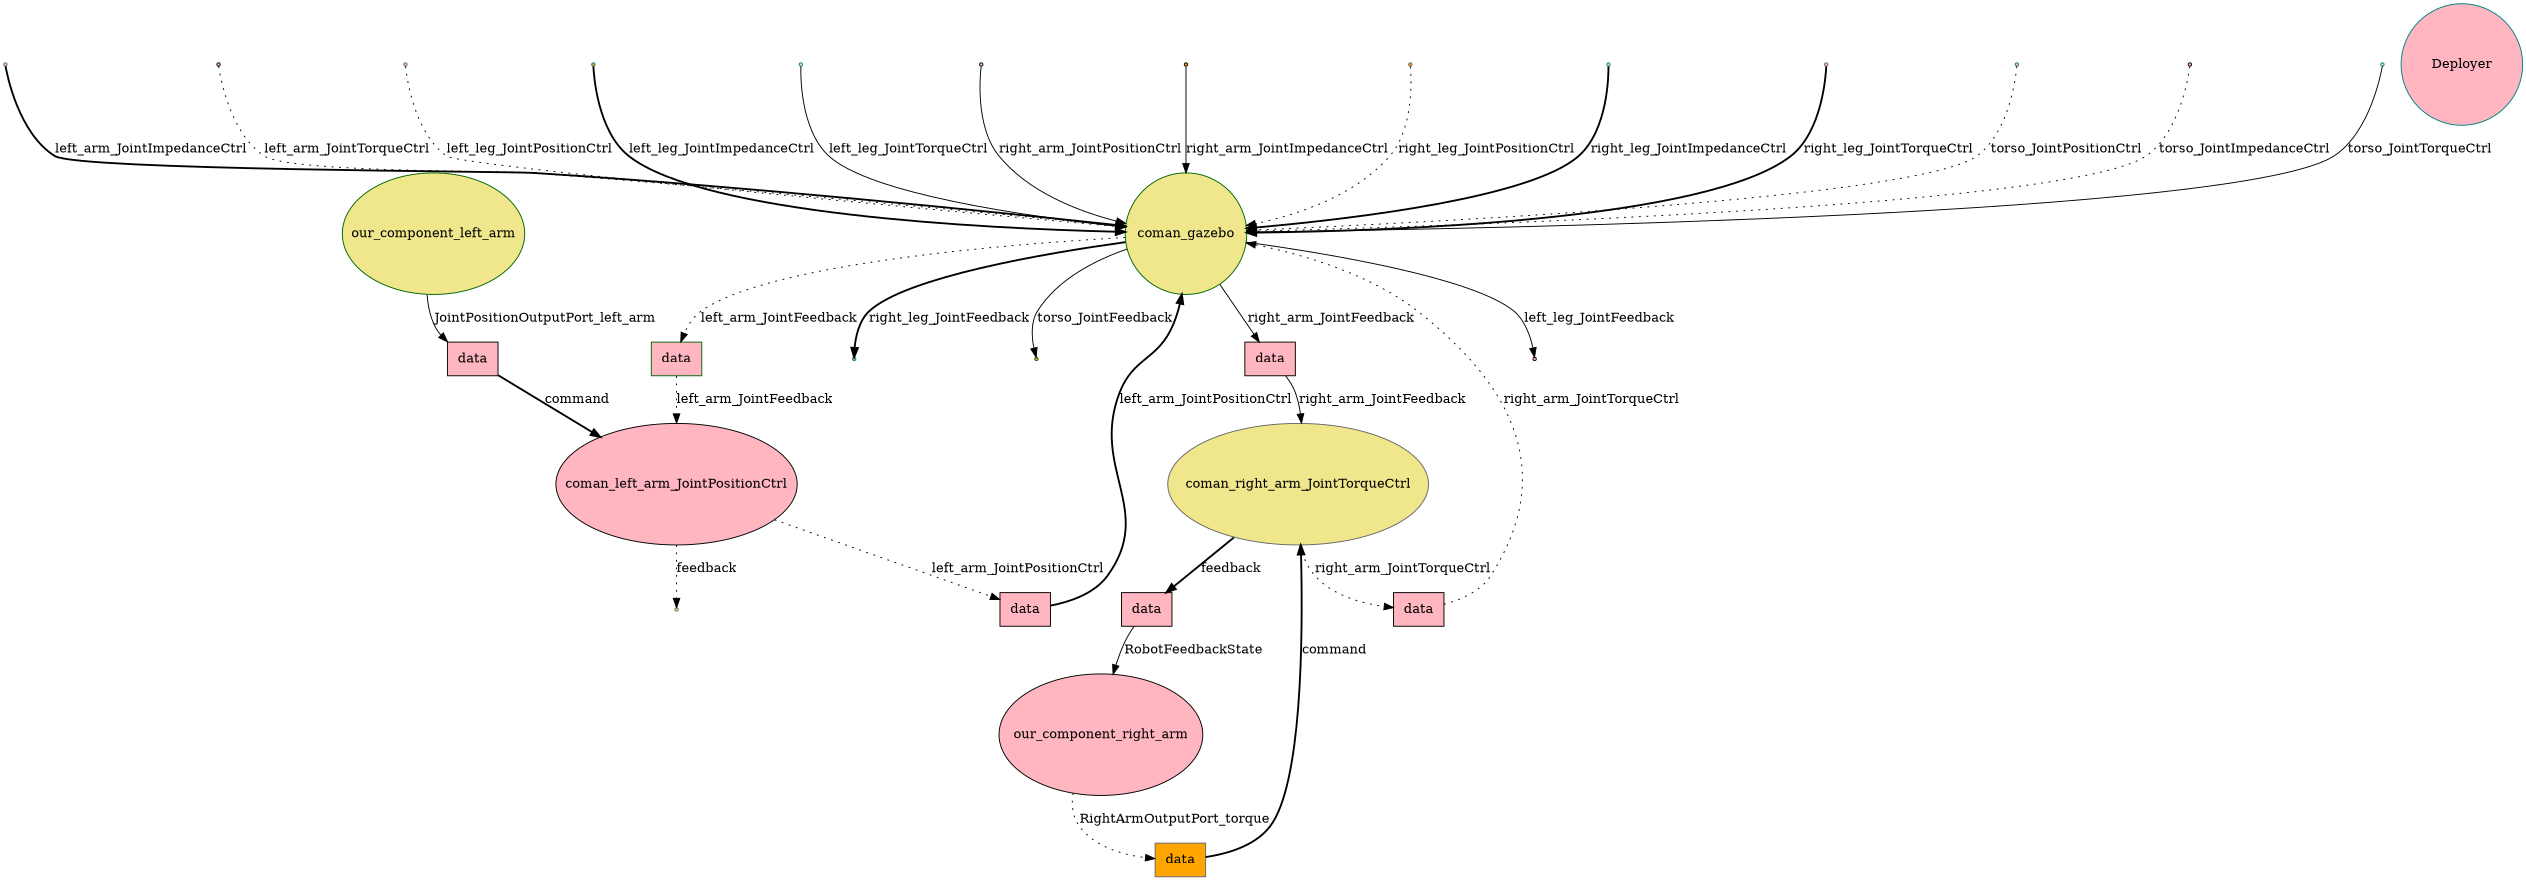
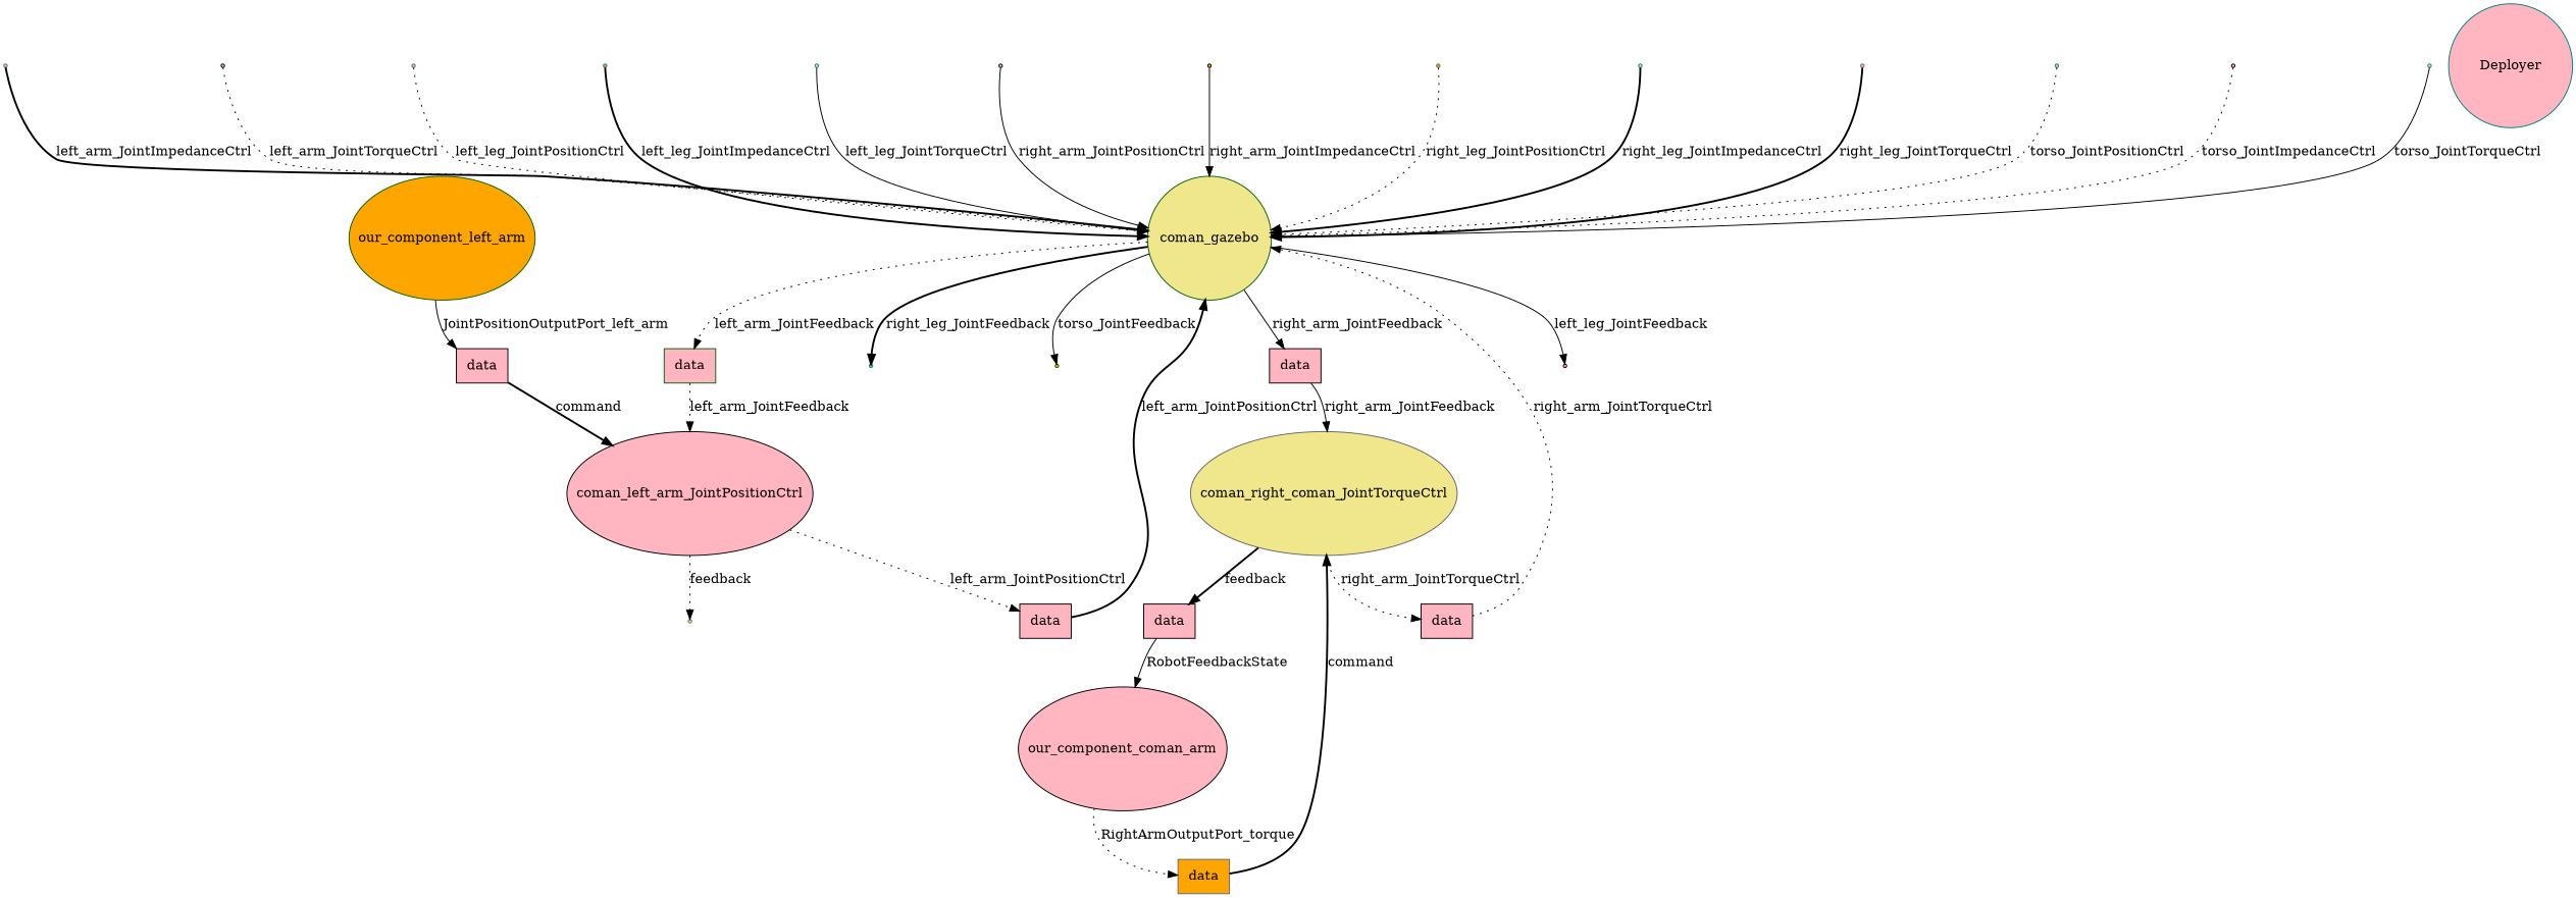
  digraph {
    rankdir=TB
    node [color=black fillcolor=lightpink style=filled shape=point]
    edge [style=dotted]
    coman_gazebo [color=darkgreen fillcolor=khaki height=1.8 width=1.8 shape=""]
    left_leg_JointFeedback
    right_leg_JointFeedback [color=teal]
    torso_JointFeedback [color=darkgreen fillcolor=orange]
    n5 [color=darkgreen label=data shape=box]
    n6 [label=data shape=box]
    coman_left_arm_JointPositionCtrl [height=1.8 width=1.8 shape=""]
-   coman_right_arm_JointTorqueCtrl [color=gray40 fillcolor=khaki height=1.8 width=1.8 shape=""]
+   coman_right_arm_JointTorqueCtrl [color=gray40 fillcolor=khaki height=1.8 width=1.8 label=coman_right_coman_JointTorqueCtrl shape=""]
    n9 [label=data shape=box]
    feedback [color=gray40 fillcolor=khaki]
    left_arm_JointImpedanceCtrl [color=gray40]
    left_arm_JointTorqueCtrl
    left_leg_JointPositionCtrl [color=gray40]
    left_leg_JointImpedanceCtrl [color=teal fillcolor=orange]
    left_leg_JointTorqueCtrl [color=teal fillcolor=khaki]
    right_arm_JointPositionCtrl
    right_arm_JointImpedanceCtrl [fillcolor=orange]
    n18 [label=data shape=box]
    n19 [label=data shape=box]
-   our_component_right_arm [height=1.8 width=1.8 shape=""]
+   our_component_right_arm [height=1.8 width=1.8 label=our_component_coman_arm shape=""]
    right_leg_JointPositionCtrl [color=gray40 fillcolor=orange]
    right_leg_JointImpedanceCtrl [color=teal fillcolor=khaki]
    right_leg_JointTorqueCtrl [color=gray40]
    torso_JointPositionCtrl [color=teal]
    torso_JointImpedanceCtrl
    torso_JointTorqueCtrl [color=teal fillcolor=khaki]
    n27 [label=data shape=box]
-   our_component_left_arm [color=darkgreen fillcolor=khaki height=1.8 width=1.8 shape=""]
+   our_component_left_arm [color=darkgreen fillcolor=orange height=1.8 width=1.8 shape=""]
    n29 [color=gray40 fillcolor=orange label=data shape=box]
    Deployer [color=teal height=1.8 width=1.8 shape=""]
    coman_gazebo -> left_leg_JointFeedback [label=left_leg_JointFeedback style=solid]
    coman_gazebo -> right_leg_JointFeedback [label=right_leg_JointFeedback style=bold]
    coman_gazebo -> torso_JointFeedback [label=torso_JointFeedback style=solid]
    coman_gazebo -> n5 [label=left_arm_JointFeedback]
    coman_gazebo -> n6 [label=right_arm_JointFeedback style=solid]
    n5 -> coman_left_arm_JointPositionCtrl [label=left_arm_JointFeedback]
    n6 -> coman_right_arm_JointTorqueCtrl [label=right_arm_JointFeedback style=solid]
    coman_left_arm_JointPositionCtrl -> n9 [label=left_arm_JointPositionCtrl]
    coman_left_arm_JointPositionCtrl -> feedback [label=feedback]
    coman_right_arm_JointTorqueCtrl -> n18 [label=right_arm_JointTorqueCtrl]
    coman_right_arm_JointTorqueCtrl -> n19 [label=feedback style=bold]
    n9 -> coman_gazebo [label=left_arm_JointPositionCtrl style=bold]
    left_arm_JointImpedanceCtrl -> coman_gazebo [label=left_arm_JointImpedanceCtrl style=bold]
    left_arm_JointTorqueCtrl -> coman_gazebo [label=left_arm_JointTorqueCtrl]
    left_leg_JointPositionCtrl -> coman_gazebo [label=left_leg_JointPositionCtrl]
    left_leg_JointImpedanceCtrl -> coman_gazebo [label=left_leg_JointImpedanceCtrl style=bold]
    left_leg_JointTorqueCtrl -> coman_gazebo [label=left_leg_JointTorqueCtrl style=solid]
    right_arm_JointPositionCtrl -> coman_gazebo [label=right_arm_JointPositionCtrl style=solid]
    right_arm_JointImpedanceCtrl -> coman_gazebo [label=right_arm_JointImpedanceCtrl style=solid]
    n18 -> coman_gazebo [label=right_arm_JointTorqueCtrl]
    n19 -> our_component_right_arm [label=RobotFeedbackState style=solid]
    our_component_right_arm -> n29 [label=RightArmOutputPort_torque]
    right_leg_JointPositionCtrl -> coman_gazebo [label=right_leg_JointPositionCtrl]
    right_leg_JointImpedanceCtrl -> coman_gazebo [label=right_leg_JointImpedanceCtrl style=bold]
    right_leg_JointTorqueCtrl -> coman_gazebo [label=right_leg_JointTorqueCtrl style=bold]
    torso_JointPositionCtrl -> coman_gazebo [label=torso_JointPositionCtrl]
    torso_JointImpedanceCtrl -> coman_gazebo [label=torso_JointImpedanceCtrl]
    torso_JointTorqueCtrl -> coman_gazebo [label=torso_JointTorqueCtrl style=solid]
    n27 -> coman_left_arm_JointPositionCtrl [label=command style=bold]
    our_component_left_arm -> n27 [label=JointPositionOutputPort_left_arm style=solid]
    n29 -> coman_right_arm_JointTorqueCtrl [label=command style=bold]
  }
